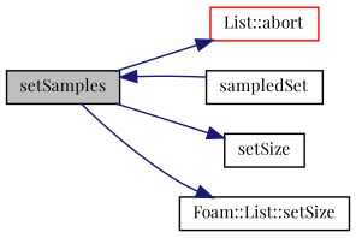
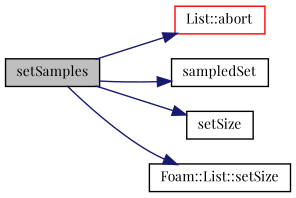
  digraph {
    fontname="Playfair Display"
    rankdir=LR
    node [color=black fontname="Playfair Display" fontsize=10 shape=record]
    edge [color=midnightblue fontname="Playfair Display" fontsize=10 labelfontname=FreeSans labelfontsize=10 style=solid]
    n1 [fillcolor=grey75 fontcolor=black height=0.2 label=setSamples style=filled width=0.4]
    n2 [color=red height=0.2 label="List::abort" width=0.4]
    n3 [height=0.2 label=sampledSet width=0.4]
    n4 [height=0.2 label=setSize width=0.4]
    n5 [height=0.2 label="Foam::List::setSize" width=0.4]
    n1 -> n2
-   n3 -> n1
+   n1 -> n3
    n1 -> n4
    n1 -> n5
  }
